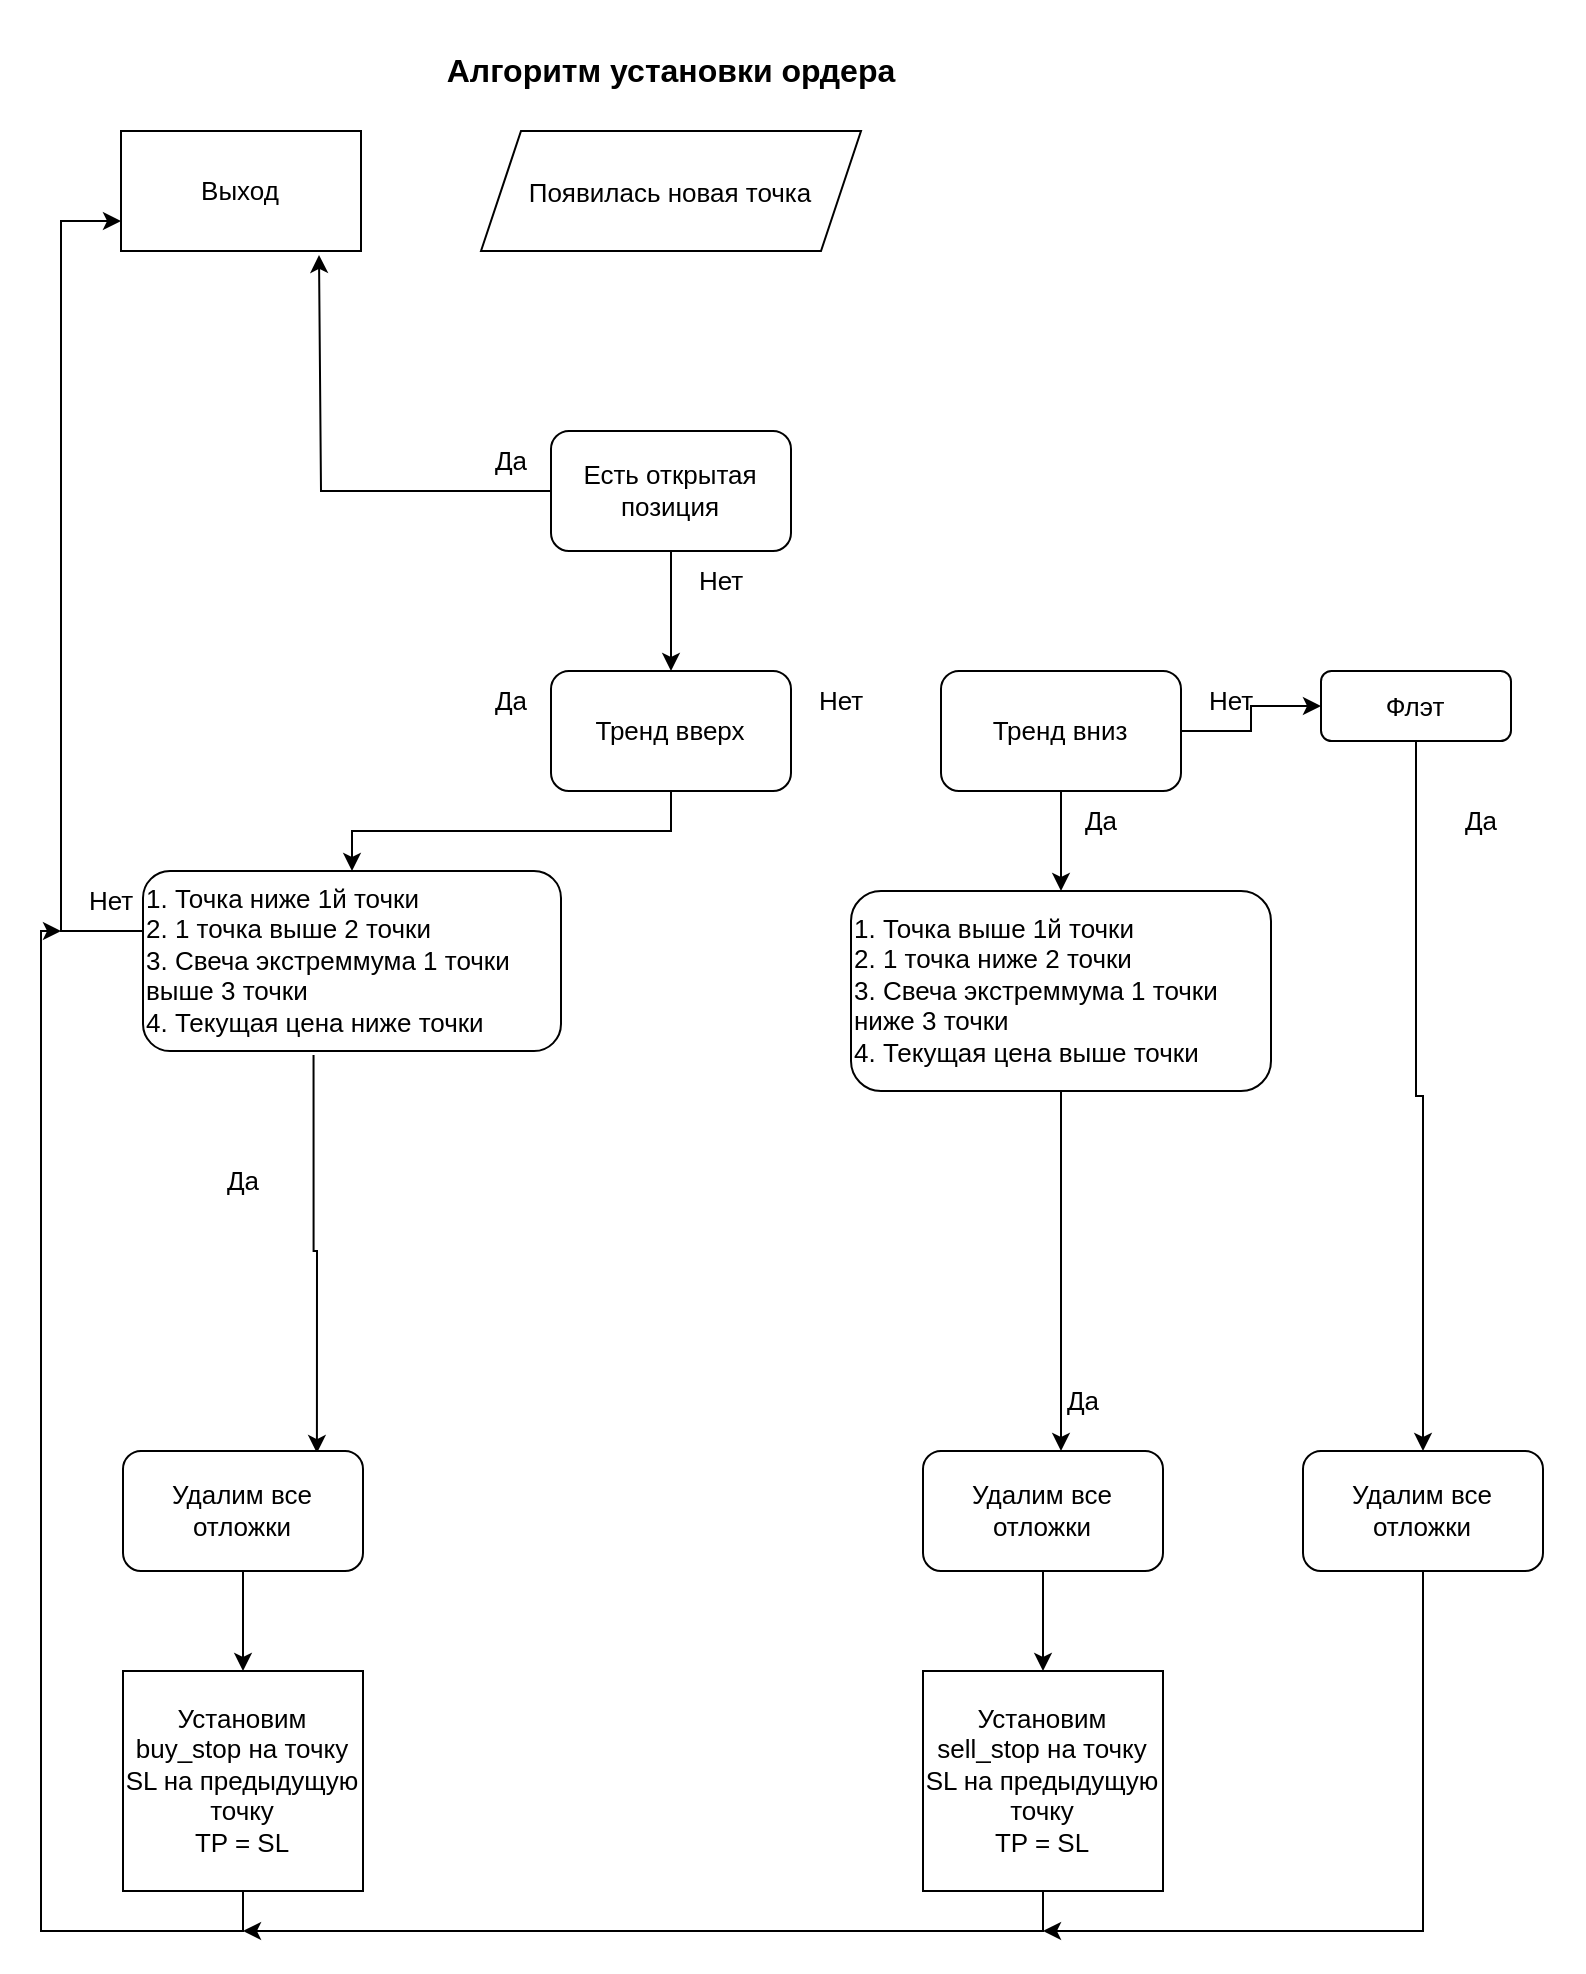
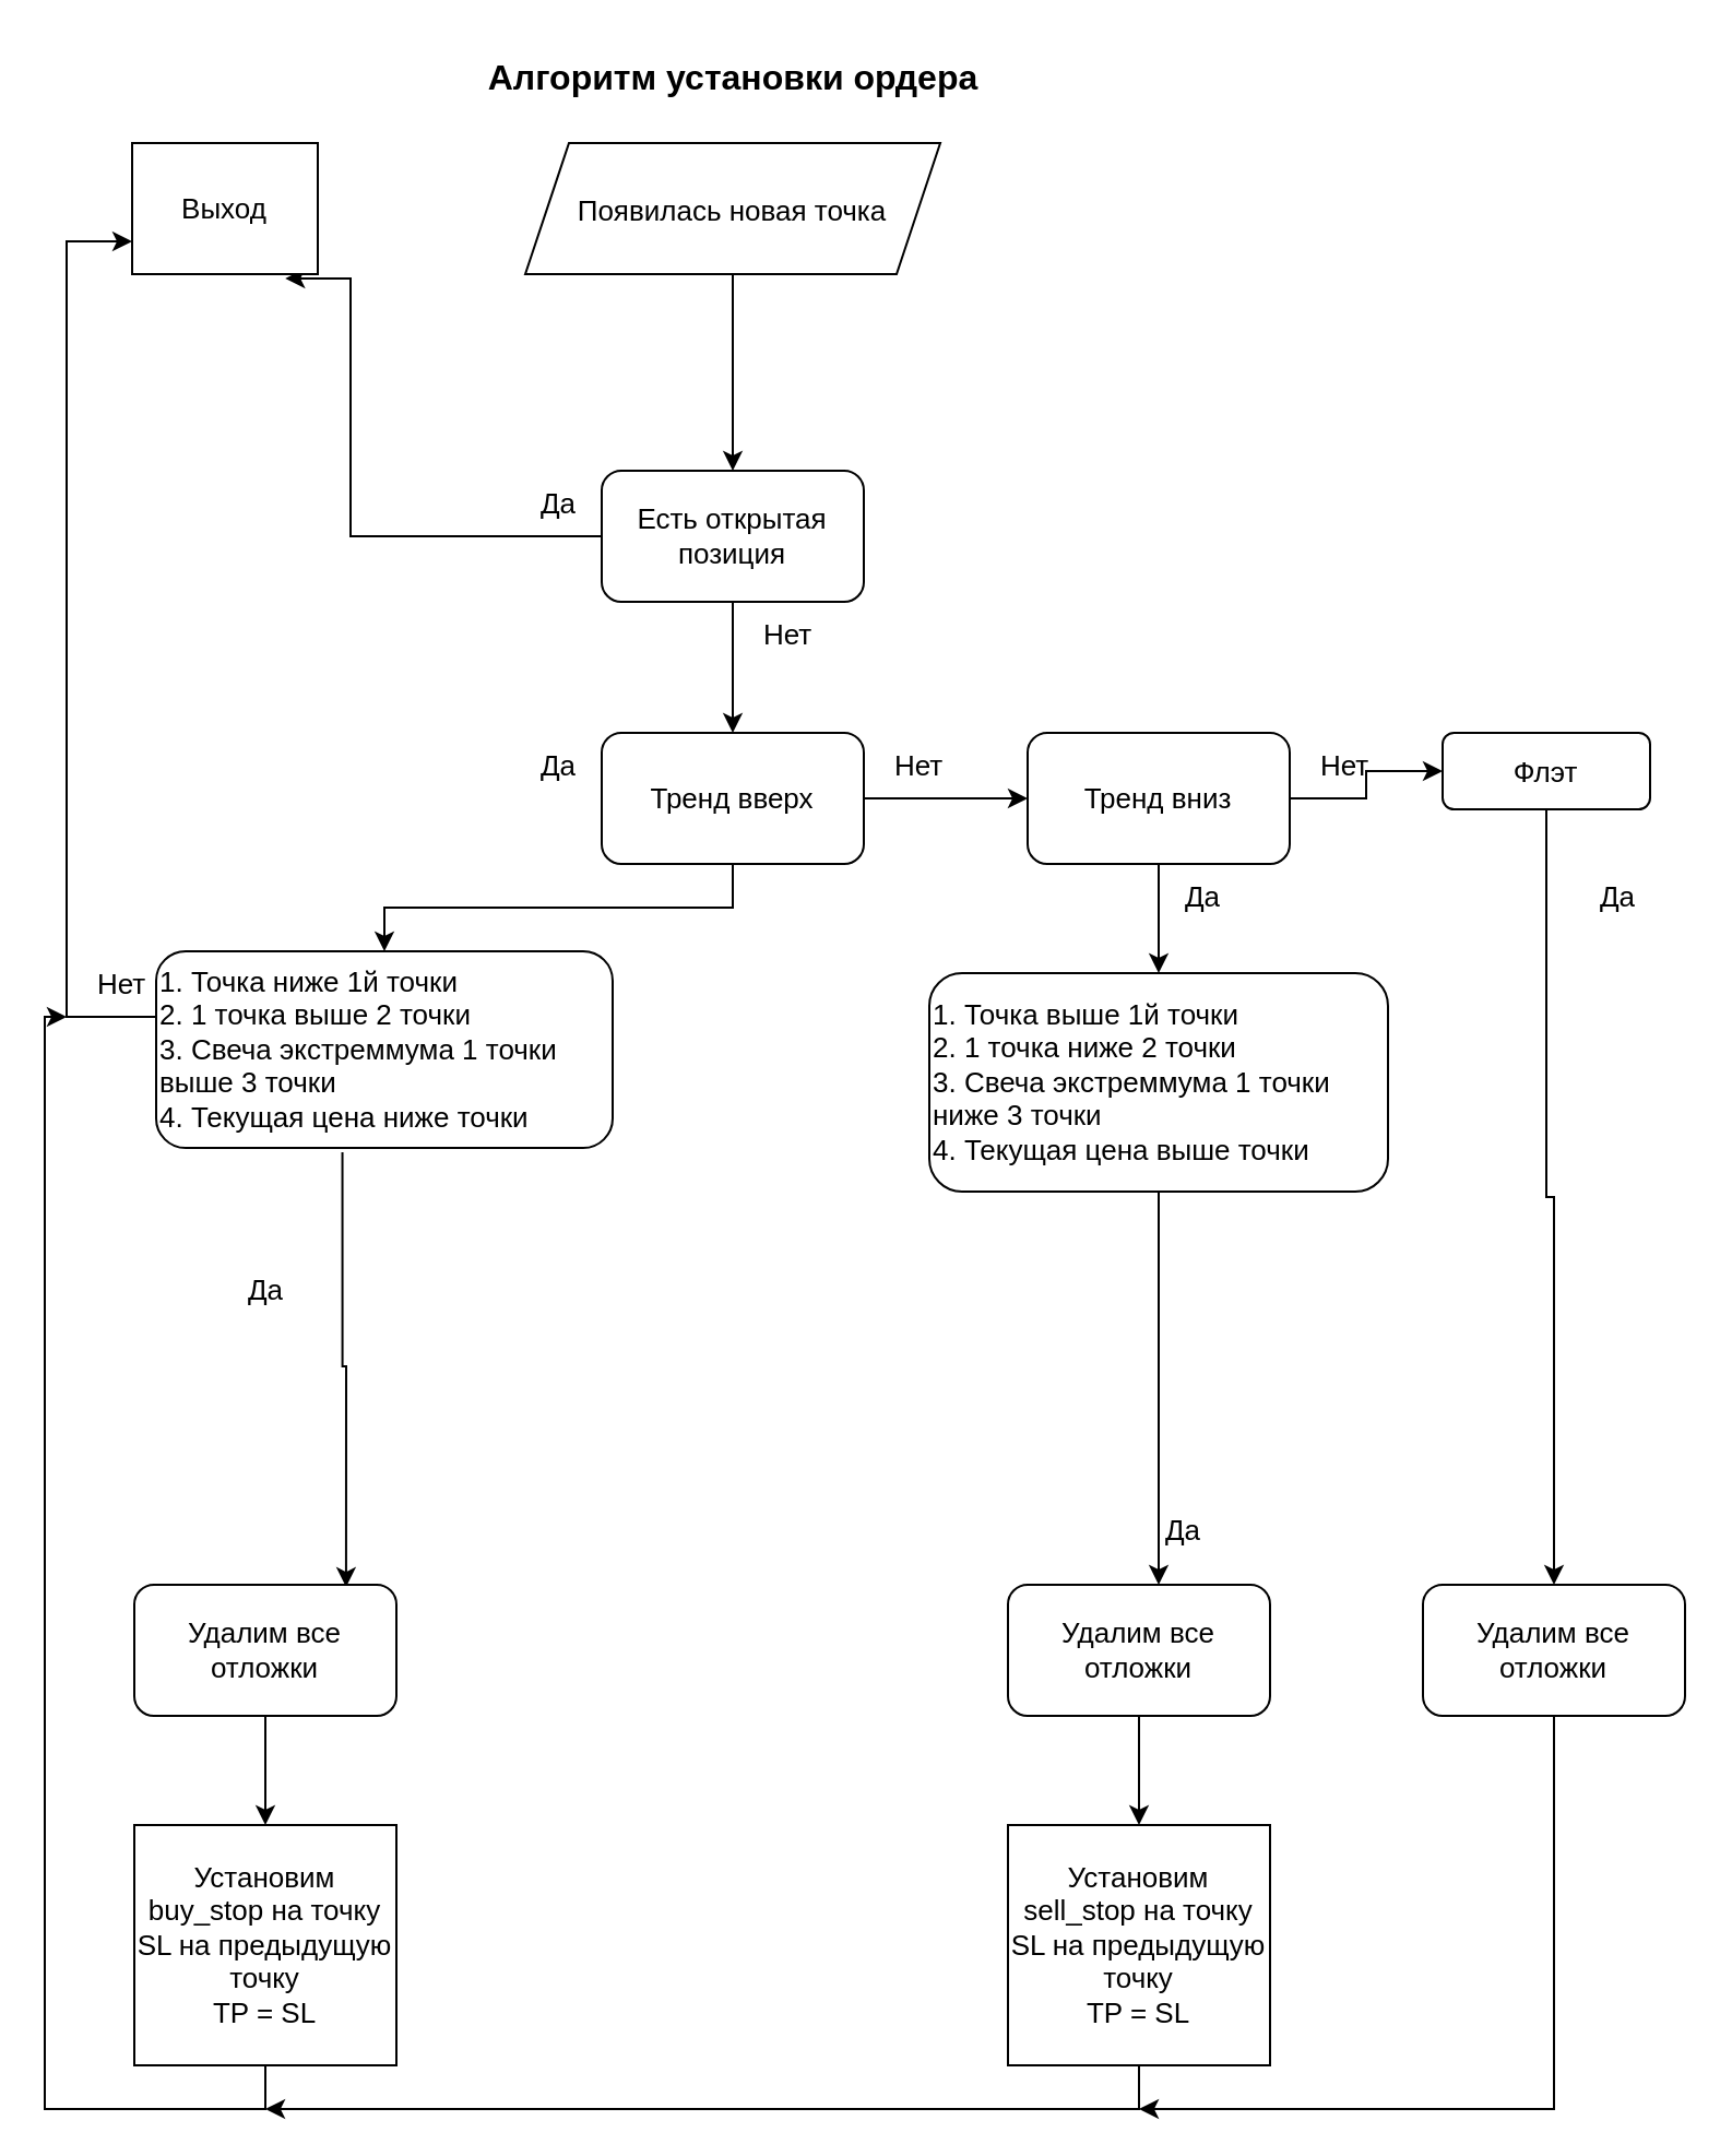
  <mxCell id="0" />
  <mxCell id="1" parent="0" />
  <mxCell id="2" value="Алгоритм установки ордера" style="text;html=1;align=center;verticalAlign=middle;resizable=0;points=[];autosize=1;strokeColor=none;fillColor=none;fontSize=16;fontStyle=1" parent="1" vertex="1"><mxGeometry x="210" y="20" width="250" height="30" as="geometry" /></mxCell>
+ <mxCell id="3" style="edgeStyle=orthogonalEdgeStyle;rounded=0;orthogonalLoop=1;jettySize=auto;html=1;entryX=0.5;entryY=0;entryDx=0;entryDy=0;fontSize=13;" parent="1" source="4" target="7" edge="1"><mxGeometry relative="1" as="geometry" /></mxCell>
  <mxCell id="4" value="&lt;font style=&quot;font-size: 13px;&quot;&gt;Появилась новая точка&lt;/font&gt;" style="shape=parallelogram;perimeter=parallelogramPerimeter;whiteSpace=wrap;html=1;fixedSize=1;fontSize=16;" parent="1" vertex="1"><mxGeometry x="240" y="65" width="190" height="60" as="geometry" /></mxCell>
  <mxCell id="5" value="" style="edgeStyle=orthogonalEdgeStyle;rounded=0;orthogonalLoop=1;jettySize=auto;html=1;fontSize=13;entryX=0.825;entryY=1.033;entryDx=0;entryDy=0;entryPerimeter=0;" parent="1" source="7" target="8" edge="1"><mxGeometry relative="1" as="geometry"><mxPoint x="195" y="245" as="targetPoint" /><Array as="points"><mxPoint x="160" y="245" /></Array></mxGeometry></mxCell>
  <mxCell id="6" style="edgeStyle=orthogonalEdgeStyle;rounded=0;orthogonalLoop=1;jettySize=auto;html=1;entryX=0.5;entryY=0;entryDx=0;entryDy=0;fontSize=13;" parent="1" source="7" target="12" edge="1"><mxGeometry relative="1" as="geometry" /></mxCell>
  <mxCell id="7" value="Есть открытая позиция" style="rounded=1;whiteSpace=wrap;html=1;fontSize=13;" parent="1" vertex="1"><mxGeometry x="275" y="215" width="120" height="60" as="geometry" /></mxCell>
- <mxCell id="8" value="Выход" style="rounded=0;whiteSpace=wrap;html=1;fontSize=13;" parent="1" vertex="1"><mxGeometry x="60" y="65" width="120" height="60" as="geometry" /></mxCell>
+ <mxCell id="8" value="Выход" style="rounded=0;whiteSpace=wrap;html=1;fontSize=13;" parent="1" vertex="1"><mxGeometry x="60" y="65" width="85" height="60" as="geometry" /></mxCell>
  <mxCell id="9" value="Да" style="text;html=1;align=center;verticalAlign=middle;resizable=0;points=[];autosize=1;strokeColor=none;fillColor=none;fontSize=13;" parent="1" vertex="1"><mxGeometry x="235" y="215" width="40" height="30" as="geometry" /></mxCell>
  <mxCell id="10" style="edgeStyle=orthogonalEdgeStyle;rounded=0;orthogonalLoop=1;jettySize=auto;html=1;entryX=0.5;entryY=0;entryDx=0;entryDy=0;fontSize=13;" parent="1" source="12" target="15" edge="1"><mxGeometry relative="1" as="geometry" /></mxCell>
+ <mxCell id="11" style="edgeStyle=orthogonalEdgeStyle;rounded=0;orthogonalLoop=1;jettySize=auto;html=1;entryX=0;entryY=0.5;entryDx=0;entryDy=0;fontSize=13;" parent="1" source="12" target="21" edge="1"><mxGeometry relative="1" as="geometry" /></mxCell>
  <mxCell id="12" value="Тренд вверх" style="rounded=1;whiteSpace=wrap;html=1;fontSize=13;" parent="1" vertex="1"><mxGeometry x="275" y="335" width="120" height="60" as="geometry" /></mxCell>
  <mxCell id="13" style="edgeStyle=orthogonalEdgeStyle;rounded=0;orthogonalLoop=1;jettySize=auto;html=1;fontSize=13;exitX=0.408;exitY=1.022;exitDx=0;exitDy=0;exitPerimeter=0;entryX=0.808;entryY=0.017;entryDx=0;entryDy=0;entryPerimeter=0;" parent="1" source="15" target="18" edge="1"><mxGeometry relative="1" as="geometry"><mxPoint x="121" y="655" as="sourcePoint" /><mxPoint x="156" y="715" as="targetPoint" /></mxGeometry></mxCell>
  <mxCell id="14" style="edgeStyle=orthogonalEdgeStyle;rounded=0;orthogonalLoop=1;jettySize=auto;html=1;entryX=0;entryY=0.75;entryDx=0;entryDy=0;fontSize=13;" parent="1" source="15" target="8" edge="1"><mxGeometry relative="1" as="geometry"><Array as="points"><mxPoint x="30" y="465" /><mxPoint x="30" y="110" /></Array></mxGeometry></mxCell>
  <mxCell id="15" value="1. Точка ниже 1й точки&lt;br&gt;2. 1 точка выше 2 точки&lt;br&gt;3. Свеча экстреммума 1 точки выше 3 точки&lt;br&gt;4. Текущая цена ниже точки" style="rounded=1;whiteSpace=wrap;html=1;fontSize=13;align=left;" parent="1" vertex="1"><mxGeometry x="71" y="435" width="209" height="90" as="geometry" /></mxCell>
  <mxCell id="16" value="Да" style="text;html=1;align=center;verticalAlign=middle;resizable=0;points=[];autosize=1;strokeColor=none;fillColor=none;fontSize=13;" parent="1" vertex="1"><mxGeometry x="235" y="335" width="40" height="30" as="geometry" /></mxCell>
  <mxCell id="17" style="edgeStyle=orthogonalEdgeStyle;rounded=0;orthogonalLoop=1;jettySize=auto;html=1;entryX=0.5;entryY=0;entryDx=0;entryDy=0;fontSize=13;" parent="1" source="18" target="25" edge="1"><mxGeometry relative="1" as="geometry" /></mxCell>
  <mxCell id="18" value="Удалим все отложки" style="rounded=1;whiteSpace=wrap;html=1;fontSize=13;" parent="1" vertex="1"><mxGeometry x="61" y="725" width="120" height="60" as="geometry" /></mxCell>
  <mxCell id="19" style="edgeStyle=orthogonalEdgeStyle;rounded=0;orthogonalLoop=1;jettySize=auto;html=1;entryX=0.5;entryY=0;entryDx=0;entryDy=0;fontSize=13;" parent="1" source="21" target="28" edge="1"><mxGeometry relative="1" as="geometry" /></mxCell>
  <mxCell id="20" style="edgeStyle=orthogonalEdgeStyle;rounded=0;orthogonalLoop=1;jettySize=auto;html=1;entryX=0;entryY=0.5;entryDx=0;entryDy=0;fontSize=13;" parent="1" source="21" target="37" edge="1"><mxGeometry relative="1" as="geometry" /></mxCell>
  <mxCell id="21" value="Тренд вниз" style="rounded=1;whiteSpace=wrap;html=1;fontSize=13;" parent="1" vertex="1"><mxGeometry x="470" y="335" width="120" height="60" as="geometry" /></mxCell>
  <mxCell id="22" value="Да" style="text;html=1;align=center;verticalAlign=middle;resizable=0;points=[];autosize=1;strokeColor=none;fillColor=none;fontSize=13;" parent="1" vertex="1"><mxGeometry x="101" y="575" width="40" height="30" as="geometry" /></mxCell>
  <mxCell id="23" value="Нет" style="text;html=1;align=center;verticalAlign=middle;resizable=0;points=[];autosize=1;strokeColor=none;fillColor=none;fontSize=13;" parent="1" vertex="1"><mxGeometry x="30" y="435" width="50" height="30" as="geometry" /></mxCell>
  <mxCell id="24" style="edgeStyle=orthogonalEdgeStyle;rounded=0;orthogonalLoop=1;jettySize=auto;html=1;fontSize=13;" parent="1" source="25" edge="1"><mxGeometry relative="1" as="geometry"><Array as="points"><mxPoint x="121" y="965" /><mxPoint x="20" y="965" /></Array><mxPoint x="30" y="465" as="targetPoint" /></mxGeometry></mxCell>
  <mxCell id="25" value="Установим buy_stop на точку&lt;br&gt;SL на предыдущую точку&lt;br&gt;TP = SL" style="rounded=0;whiteSpace=wrap;html=1;fontSize=13;" parent="1" vertex="1"><mxGeometry x="61" y="835" width="120" height="110" as="geometry" /></mxCell>
  <mxCell id="26" value="Нет" style="text;html=1;align=center;verticalAlign=middle;resizable=0;points=[];autosize=1;strokeColor=none;fillColor=none;fontSize=13;" parent="1" vertex="1"><mxGeometry x="335" y="275" width="50" height="30" as="geometry" /></mxCell>
  <mxCell id="27" style="edgeStyle=orthogonalEdgeStyle;rounded=0;orthogonalLoop=1;jettySize=auto;html=1;" edge="1" parent="1" source="28"><mxGeometry relative="1" as="geometry"><mxPoint x="530" y="725" as="targetPoint" /></mxGeometry></mxCell>
  <mxCell id="28" value="1. Точка выше 1й точки&lt;br&gt;2. 1 точка ниже 2 точки&lt;br&gt;3. Свеча экстреммума 1 точки ниже 3 точки&lt;br&gt;4. Текущая цена выше точки" style="rounded=1;whiteSpace=wrap;html=1;fontSize=13;align=left;" parent="1" vertex="1"><mxGeometry x="425" y="445" width="210" height="100" as="geometry" /></mxCell>
  <mxCell id="29" style="edgeStyle=orthogonalEdgeStyle;rounded=0;orthogonalLoop=1;jettySize=auto;html=1;entryX=0.5;entryY=0;entryDx=0;entryDy=0;fontSize=13;" parent="1" source="30" target="33" edge="1"><mxGeometry relative="1" as="geometry" /></mxCell>
  <mxCell id="30" value="Удалим все отложки" style="rounded=1;whiteSpace=wrap;html=1;fontSize=13;" parent="1" vertex="1"><mxGeometry x="461" y="725" width="120" height="60" as="geometry" /></mxCell>
  <mxCell id="31" value="Да" style="text;html=1;align=center;verticalAlign=middle;resizable=0;points=[];autosize=1;strokeColor=none;fillColor=none;fontSize=13;" parent="1" vertex="1"><mxGeometry x="521" y="685" width="40" height="30" as="geometry" /></mxCell>
  <mxCell id="32" style="edgeStyle=orthogonalEdgeStyle;rounded=0;orthogonalLoop=1;jettySize=auto;html=1;fontSize=13;exitX=0.5;exitY=1;exitDx=0;exitDy=0;" parent="1" source="33" edge="1"><mxGeometry relative="1" as="geometry"><mxPoint x="121" y="965" as="targetPoint" /><Array as="points"><mxPoint x="521" y="965" /></Array></mxGeometry></mxCell>
  <mxCell id="33" value="Установим sell_stop на точку&lt;br&gt;SL на предыдущую точку&lt;br&gt;TP = SL" style="rounded=0;whiteSpace=wrap;html=1;fontSize=13;" parent="1" vertex="1"><mxGeometry x="461" y="835" width="120" height="110" as="geometry" /></mxCell>
  <mxCell id="34" value="Да" style="text;html=1;align=center;verticalAlign=middle;resizable=0;points=[];autosize=1;strokeColor=none;fillColor=none;fontSize=13;" parent="1" vertex="1"><mxGeometry x="530" y="395" width="40" height="30" as="geometry" /></mxCell>
  <mxCell id="35" value="Нет" style="text;html=1;align=center;verticalAlign=middle;resizable=0;points=[];autosize=1;strokeColor=none;fillColor=none;fontSize=13;" parent="1" vertex="1"><mxGeometry x="395" y="335" width="50" height="30" as="geometry" /></mxCell>
  <mxCell id="36" style="edgeStyle=orthogonalEdgeStyle;rounded=0;orthogonalLoop=1;jettySize=auto;html=1;entryX=0.5;entryY=0;entryDx=0;entryDy=0;fontSize=13;" parent="1" source="37" target="39" edge="1"><mxGeometry relative="1" as="geometry" /></mxCell>
  <mxCell id="37" value="Флэт" style="rounded=1;whiteSpace=wrap;html=1;fontSize=13;" parent="1" vertex="1"><mxGeometry x="660" y="335" width="95" height="35" as="geometry" /></mxCell>
  <mxCell id="38" style="edgeStyle=orthogonalEdgeStyle;rounded=0;orthogonalLoop=1;jettySize=auto;html=1;fontSize=13;" parent="1" source="39" edge="1"><mxGeometry relative="1" as="geometry"><mxPoint x="521" y="965" as="targetPoint" /><Array as="points"><mxPoint x="711" y="965" /></Array></mxGeometry></mxCell>
  <mxCell id="39" value="Удалим все отложки" style="rounded=1;whiteSpace=wrap;html=1;fontSize=13;" parent="1" vertex="1"><mxGeometry x="651" y="725" width="120" height="60" as="geometry" /></mxCell>
  <mxCell id="40" value="Нет" style="text;html=1;align=center;verticalAlign=middle;resizable=0;points=[];autosize=1;strokeColor=none;fillColor=none;fontSize=13;" parent="1" vertex="1"><mxGeometry x="590" y="335" width="50" height="30" as="geometry" /></mxCell>
  <mxCell id="41" value="Да" style="text;html=1;align=center;verticalAlign=middle;resizable=0;points=[];autosize=1;strokeColor=none;fillColor=none;fontSize=13;" parent="1" vertex="1"><mxGeometry x="720" y="395" width="40" height="30" as="geometry" /></mxCell>
